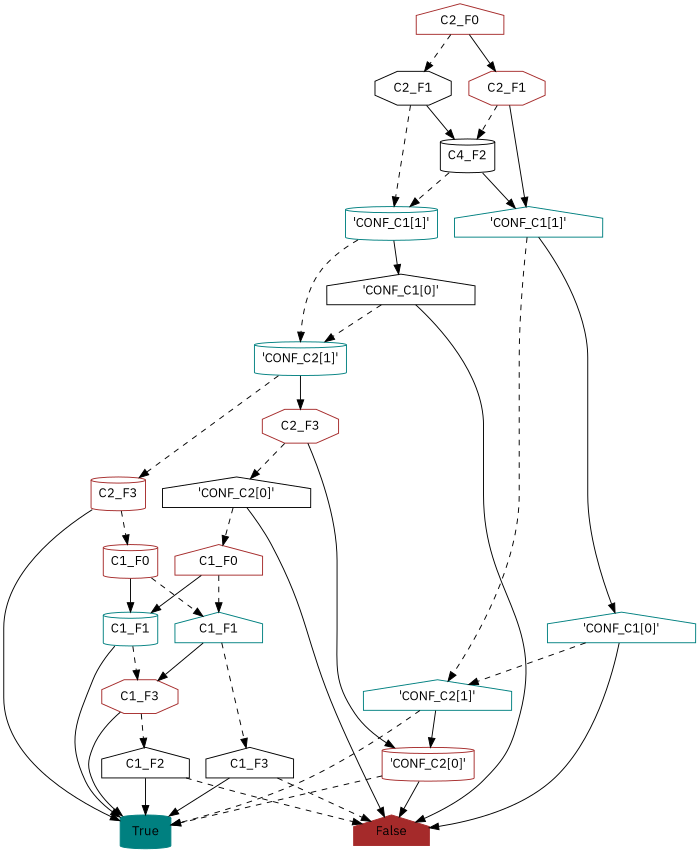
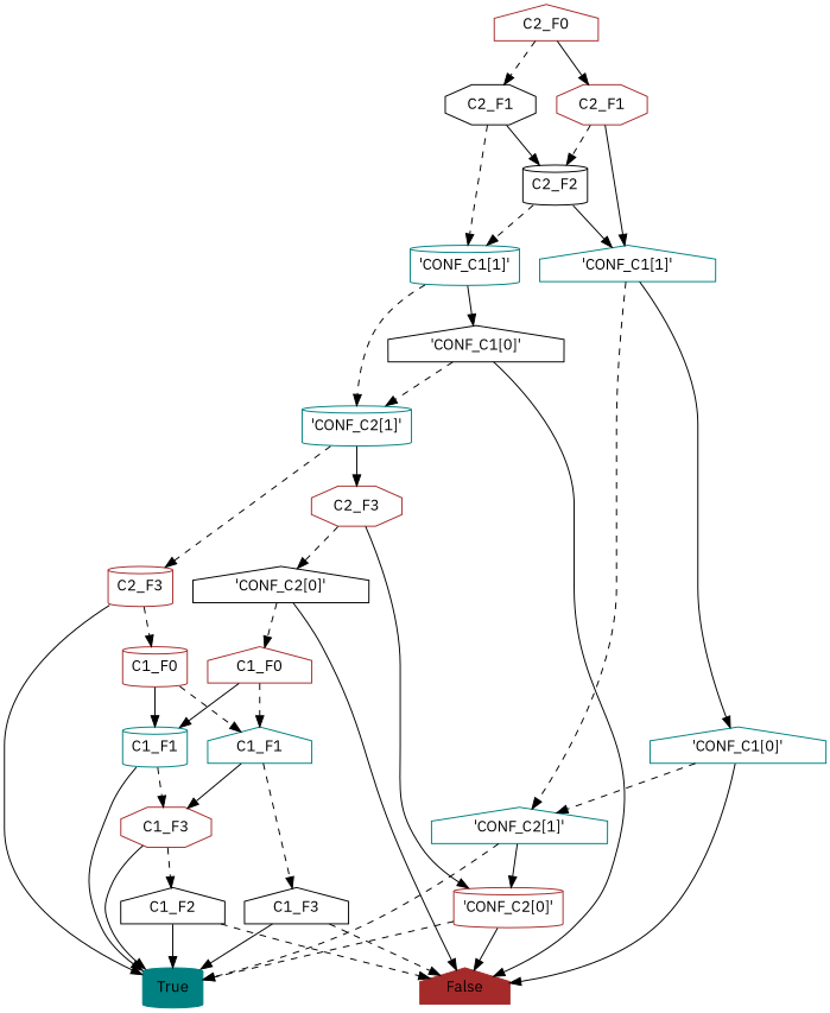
  digraph {
    fontname="IBM Plex Sans"
    node [color=brown shape=house fontname="IBM Plex Sans"]
    edge [style=dashed fontname="IBM Plex Sans"]
    n1 [color=teal label=True style=filled shape=cylinder]
    n2 [label=False style=filled]
    n3 [label=C2_F0]
    n4 [label=C2_F1 color=black shape=octagon]
    n5 [label=C2_F1 shape=octagon]
    n6 [label="'CONF_C1[1]'" color=teal shape=cylinder]
-   n7 [label=C4_F2 color=black shape=cylinder]
+   n7 [label=C2_F2 color=black shape=cylinder]
    n8 [label="'CONF_C1[1]'" color=teal]
    n9 [label="'CONF_C2[1]'" color=teal shape=cylinder]
    n10 [label="'CONF_C1[0]'" color=black]
    n11 [label=C2_F3 shape=cylinder]
    n12 [label=C2_F3 shape=octagon]
    n13 [label=C1_F0 shape=cylinder]
    n14 [label="'CONF_C2[0]'" color=black]
    n15 [label="'CONF_C2[0]'" shape=cylinder]
    n16 [label=C1_F1 color=teal]
    n17 [label=C1_F1 color=teal shape=cylinder]
    n18 [label=C1_F3 color=black]
    n19 [label=C1_F3 shape=octagon]
    n20 [label=C1_F2 color=black]
    n21 [label=C1_F0]
    n22 [label="'CONF_C2[1]'" color=teal]
    n23 [label="'CONF_C1[0]'" color=teal]
    n3 -> n4
    n3 -> n5 [style=solid]
    n4 -> n6
    n4 -> n7 [style=solid]
    n5 -> n7
    n5 -> n8 [style=solid]
    n6 -> n9
    n6 -> n10 [style=solid]
    n7 -> n6
    n7 -> n8 [style=solid]
    n8 -> n22
    n8 -> n23 [style=solid]
    n9 -> n11
    n9 -> n12 [style=solid]
    n10 -> n2 [style=solid]
    n10 -> n9
    n11 -> n1 [style=solid]
    n11 -> n13
    n12 -> n14
    n12 -> n15 [style=solid]
    n13 -> n16
    n13 -> n17 [style=solid]
    n14 -> n2 [style=solid]
    n14 -> n21
    n15 -> n1
    n15 -> n2 [style=solid]
    n16 -> n18
    n16 -> n19 [style=solid]
    n17 -> n1 [style=solid]
    n17 -> n19
    n18 -> n1 [style=solid]
    n18 -> n2
    n19 -> n1 [style=solid]
    n19 -> n20
    n20 -> n1 [style=solid]
    n20 -> n2
    n21 -> n16
    n21 -> n17 [style=solid]
    n22 -> n1
    n22 -> n15 [style=solid]
    n23 -> n2 [style=solid]
    n23 -> n22
  }
